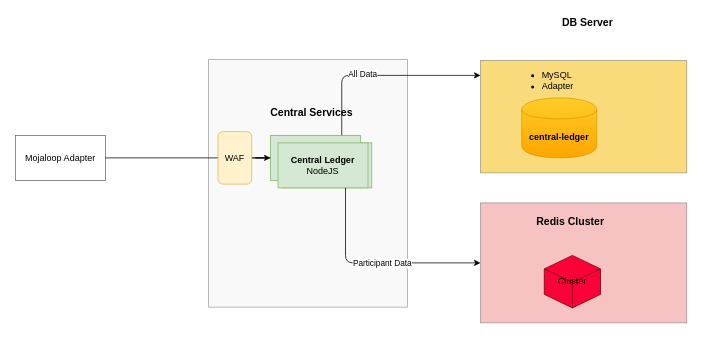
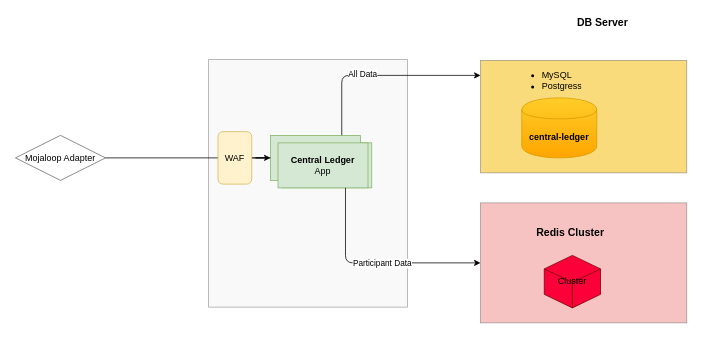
  <mxCell id="0" />
  <mxCell id="1" parent="0" />
  <mxCell id="2" value="" style="rounded=0;whiteSpace=wrap;html=1;fillColor=#F5C425;strokeColor=#666666;fontColor=#333333;opacity=60;" parent="1" vertex="1"><mxGeometry x="640" y="80" width="275" height="150" as="geometry" /></mxCell>
  <mxCell id="3" value="" style="rounded=0;whiteSpace=wrap;html=1;fillColor=#f5f5f5;strokeColor=#666666;fontColor=#333333;opacity=60;" parent="1" vertex="1"><mxGeometry x="277.5" y="79" width="265" height="330" as="geometry" /></mxCell>
  <mxCell id="4" value="&lt;font color=&quot;#000000&quot;&gt;Fluid Core&lt;/font&gt;" style="rounded=0;whiteSpace=wrap;html=1;fillColor=#d5e8d4;strokeColor=#82b366;" parent="1" vertex="1"><mxGeometry x="375" y="190" width="120" height="60" as="geometry" /></mxCell>
  <mxCell id="5" value="&lt;b&gt;&lt;font color=&quot;#000000&quot;&gt;central-ledger&lt;/font&gt;&lt;/b&gt;" style="shape=cylinder;whiteSpace=wrap;html=1;boundedLbl=1;backgroundOutline=1;fillColor=#ffcd28;strokeColor=#d79b00;gradientColor=#ffa500;" parent="1" vertex="1"><mxGeometry x="695" y="130" width="100" height="80" as="geometry" /></mxCell>
  <mxCell id="6" style="edgeStyle=orthogonalEdgeStyle;rounded=1;orthogonalLoop=1;jettySize=auto;html=1;exitX=0.75;exitY=0;exitDx=0;exitDy=0;startArrow=classic;startFill=1;" parent="1" source="16" edge="1"><mxGeometry relative="1" as="geometry"><mxPoint x="640" y="100" as="targetPoint" /><Array as="points"><mxPoint x="455" y="190" /><mxPoint x="455" y="100" /></Array></mxGeometry></mxCell>
  <mxCell id="7" value="All Data" style="edgeLabel;html=1;align=center;verticalAlign=middle;resizable=0;points=[];" parent="6" vertex="1" connectable="0"><mxGeometry x="-0.132" y="3" relative="1" as="geometry"><mxPoint as="offset" /></mxGeometry></mxCell>
  <mxCell id="8" value="&lt;font color=&quot;#000000&quot;&gt;Fluid App&lt;br&gt;&lt;/font&gt;" style="rounded=0;whiteSpace=wrap;html=1;fillColor=#d5e8d4;strokeColor=#82b366;" parent="1" vertex="1"><mxGeometry x="360" y="180" width="120" height="60" as="geometry" /></mxCell>
  <mxCell id="9" style="edgeStyle=orthogonalEdgeStyle;rounded=0;orthogonalLoop=1;jettySize=auto;html=1;exitX=0.5;exitY=1;exitDx=0;exitDy=0;" parent="1" edge="1"><mxGeometry relative="1" as="geometry"><mxPoint x="479" y="240" as="sourcePoint" /><mxPoint x="479" y="240" as="targetPoint" /></mxGeometry></mxCell>
- <mxCell id="10" value="Central Services" style="text;html=1;strokeColor=none;fillColor=none;align=center;verticalAlign=middle;whiteSpace=wrap;rounded=0;opacity=60;fontSize=14;fontStyle=1" parent="1" vertex="1"><mxGeometry x="350" y="140" width="130" height="20" as="geometry" /></mxCell>
- <mxCell id="11" value="DB Server" style="text;html=1;strokeColor=none;fillColor=none;align=center;verticalAlign=middle;whiteSpace=wrap;rounded=0;opacity=60;fontSize=14;fontStyle=1" parent="1" vertex="1"><mxGeometry x="697.5" y="20" width="170" height="20" as="geometry" /></mxCell>
+ <mxCell id="11" value="DB Server" style="text;html=1;strokeColor=none;fillColor=none;align=center;verticalAlign=middle;whiteSpace=wrap;rounded=0;opacity=60;fontSize=14;fontStyle=1" parent="1" vertex="1"><mxGeometry x="717.5" y="20" width="170" height="20" as="geometry" /></mxCell>
  <mxCell id="12" value="" style="edgeStyle=orthogonalEdgeStyle;rounded=0;orthogonalLoop=1;jettySize=auto;html=1;entryX=0;entryY=0.5;entryDx=0;entryDy=0;startArrow=none;" parent="1" source="17" target="8" edge="1"><mxGeometry relative="1" as="geometry" /></mxCell>
- <mxCell id="13" value="Mojaloop Adapter" style="rounded=0;whiteSpace=wrap;html=1;fontSize=12;opacity=60;" parent="1" vertex="1"><mxGeometry x="20" y="180" width="120" height="60" as="geometry" /></mxCell>
- <mxCell id="14" value="&lt;div&gt;&lt;br&gt;&lt;/div&gt;&lt;ul&gt;&lt;li&gt;MySQL&lt;/li&gt;&lt;li&gt;Adapter&lt;/li&gt;&lt;/ul&gt;" style="text;strokeColor=none;fillColor=none;html=1;whiteSpace=wrap;verticalAlign=middle;overflow=hidden;" parent="1" vertex="1"><mxGeometry x="680" y="60" width="105" height="80" as="geometry" /></mxCell>
+ <mxCell id="13" value="Mojaloop Adapter" style="rhombus;whiteSpace=wrap;html=1;fontSize=12;opacity=60;" parent="1" vertex="1"><mxGeometry x="20" y="180" width="120" height="60" as="geometry" /></mxCell>
+ <mxCell id="14" value="&lt;div&gt;&lt;br&gt;&lt;/div&gt;&lt;ul&gt;&lt;li&gt;MySQL&lt;/li&gt;&lt;li&gt;Postgress&lt;/li&gt;&lt;/ul&gt;" style="text;strokeColor=none;fillColor=none;html=1;whiteSpace=wrap;verticalAlign=middle;overflow=hidden;" parent="1" vertex="1"><mxGeometry x="680" y="60" width="105" height="80" as="geometry" /></mxCell>
  <mxCell id="15" value="" style="edgeStyle=orthogonalEdgeStyle;rounded=0;orthogonalLoop=1;jettySize=auto;html=1;entryX=0;entryY=0.5;entryDx=0;entryDy=0;endArrow=none;" parent="1" source="13" target="8" edge="1"><mxGeometry relative="1" as="geometry"><mxPoint x="115" y="200" as="sourcePoint" /><mxPoint x="335" y="70" as="targetPoint" /></mxGeometry></mxCell>
- <mxCell id="16" value="&lt;font color=&quot;#000000&quot;&gt;&lt;b&gt;Central Ledger&lt;br&gt;&lt;/b&gt;NodeJS&lt;br&gt;&lt;/font&gt;" style="rounded=0;whiteSpace=wrap;html=1;fillColor=#d5e8d4;strokeColor=#82b366;" parent="1" vertex="1"><mxGeometry x="370" y="190" width="120" height="60" as="geometry" /></mxCell>
+ <mxCell id="16" value="&lt;font color=&quot;#000000&quot;&gt;&lt;b&gt;Central Ledger&lt;br&gt;&lt;/b&gt;App&lt;br&gt;&lt;/font&gt;" style="rounded=0;whiteSpace=wrap;html=1;fillColor=#d5e8d4;strokeColor=#82b366;" parent="1" vertex="1"><mxGeometry x="370" y="190" width="120" height="60" as="geometry" /></mxCell>
  <mxCell id="17" value="&lt;font color=&quot;#000000&quot;&gt;WAF&lt;/font&gt;" style="whiteSpace=wrap;html=1;fillColor=#fff2cc;strokeColor=#d6b656;rounded=1;" parent="1" vertex="1"><mxGeometry x="290" y="175" width="45" height="70" as="geometry" /></mxCell>
  <mxCell id="18" value="" style="rounded=0;whiteSpace=wrap;html=1;fillColor=#F19C99;strokeColor=#666666;fontColor=#333333;opacity=60;" parent="1" vertex="1"><mxGeometry x="640" y="270" width="275" height="160" as="geometry" /></mxCell>
- <mxCell id="19" value="Redis Cluster" style="text;html=1;strokeColor=none;fillColor=none;align=center;verticalAlign=middle;whiteSpace=wrap;rounded=0;opacity=60;fontSize=14;fontStyle=1" parent="1" vertex="1"><mxGeometry x="695" y="285" width="130" height="20" as="geometry" /></mxCell>
+ <mxCell id="19" value="Redis Cluster" style="text;html=1;strokeColor=none;fillColor=none;align=center;verticalAlign=middle;whiteSpace=wrap;rounded=0;opacity=60;fontSize=14;fontStyle=1" parent="1" vertex="1"><mxGeometry x="695" y="300" width="130" height="20" as="geometry" /></mxCell>
  <mxCell id="20" value="&lt;font color=&quot;#000000&quot;&gt;Cluster&lt;br&gt;&lt;/font&gt;" style="whiteSpace=wrap;html=1;shape=mxgraph.basic.isocube;isoAngle=15;fillColor=#FC003A;strokeColor=#6F0000;fontColor=#ffffff;" parent="1" vertex="1"><mxGeometry x="725" y="340" width="75" height="70" as="geometry" /></mxCell>
  <mxCell id="21" value="" style="endArrow=classic;html=1;exitX=0.75;exitY=1;exitDx=0;exitDy=0;entryX=0;entryY=0.5;entryDx=0;entryDy=0;rounded=1;" parent="1" source="16" target="18" edge="1"><mxGeometry relative="1" as="geometry"><mxPoint x="380" y="370" as="sourcePoint" /><mxPoint x="650" y="410" as="targetPoint" /><Array as="points"><mxPoint x="460" y="350" /></Array></mxGeometry></mxCell>
  <mxCell id="22" value="Participant Data" style="edgeLabel;resizable=0;html=1;align=center;verticalAlign=middle;rotation=0;" parent="21" connectable="0" vertex="1"><mxGeometry relative="1" as="geometry"><mxPoint x="8" as="offset" /></mxGeometry></mxCell>
